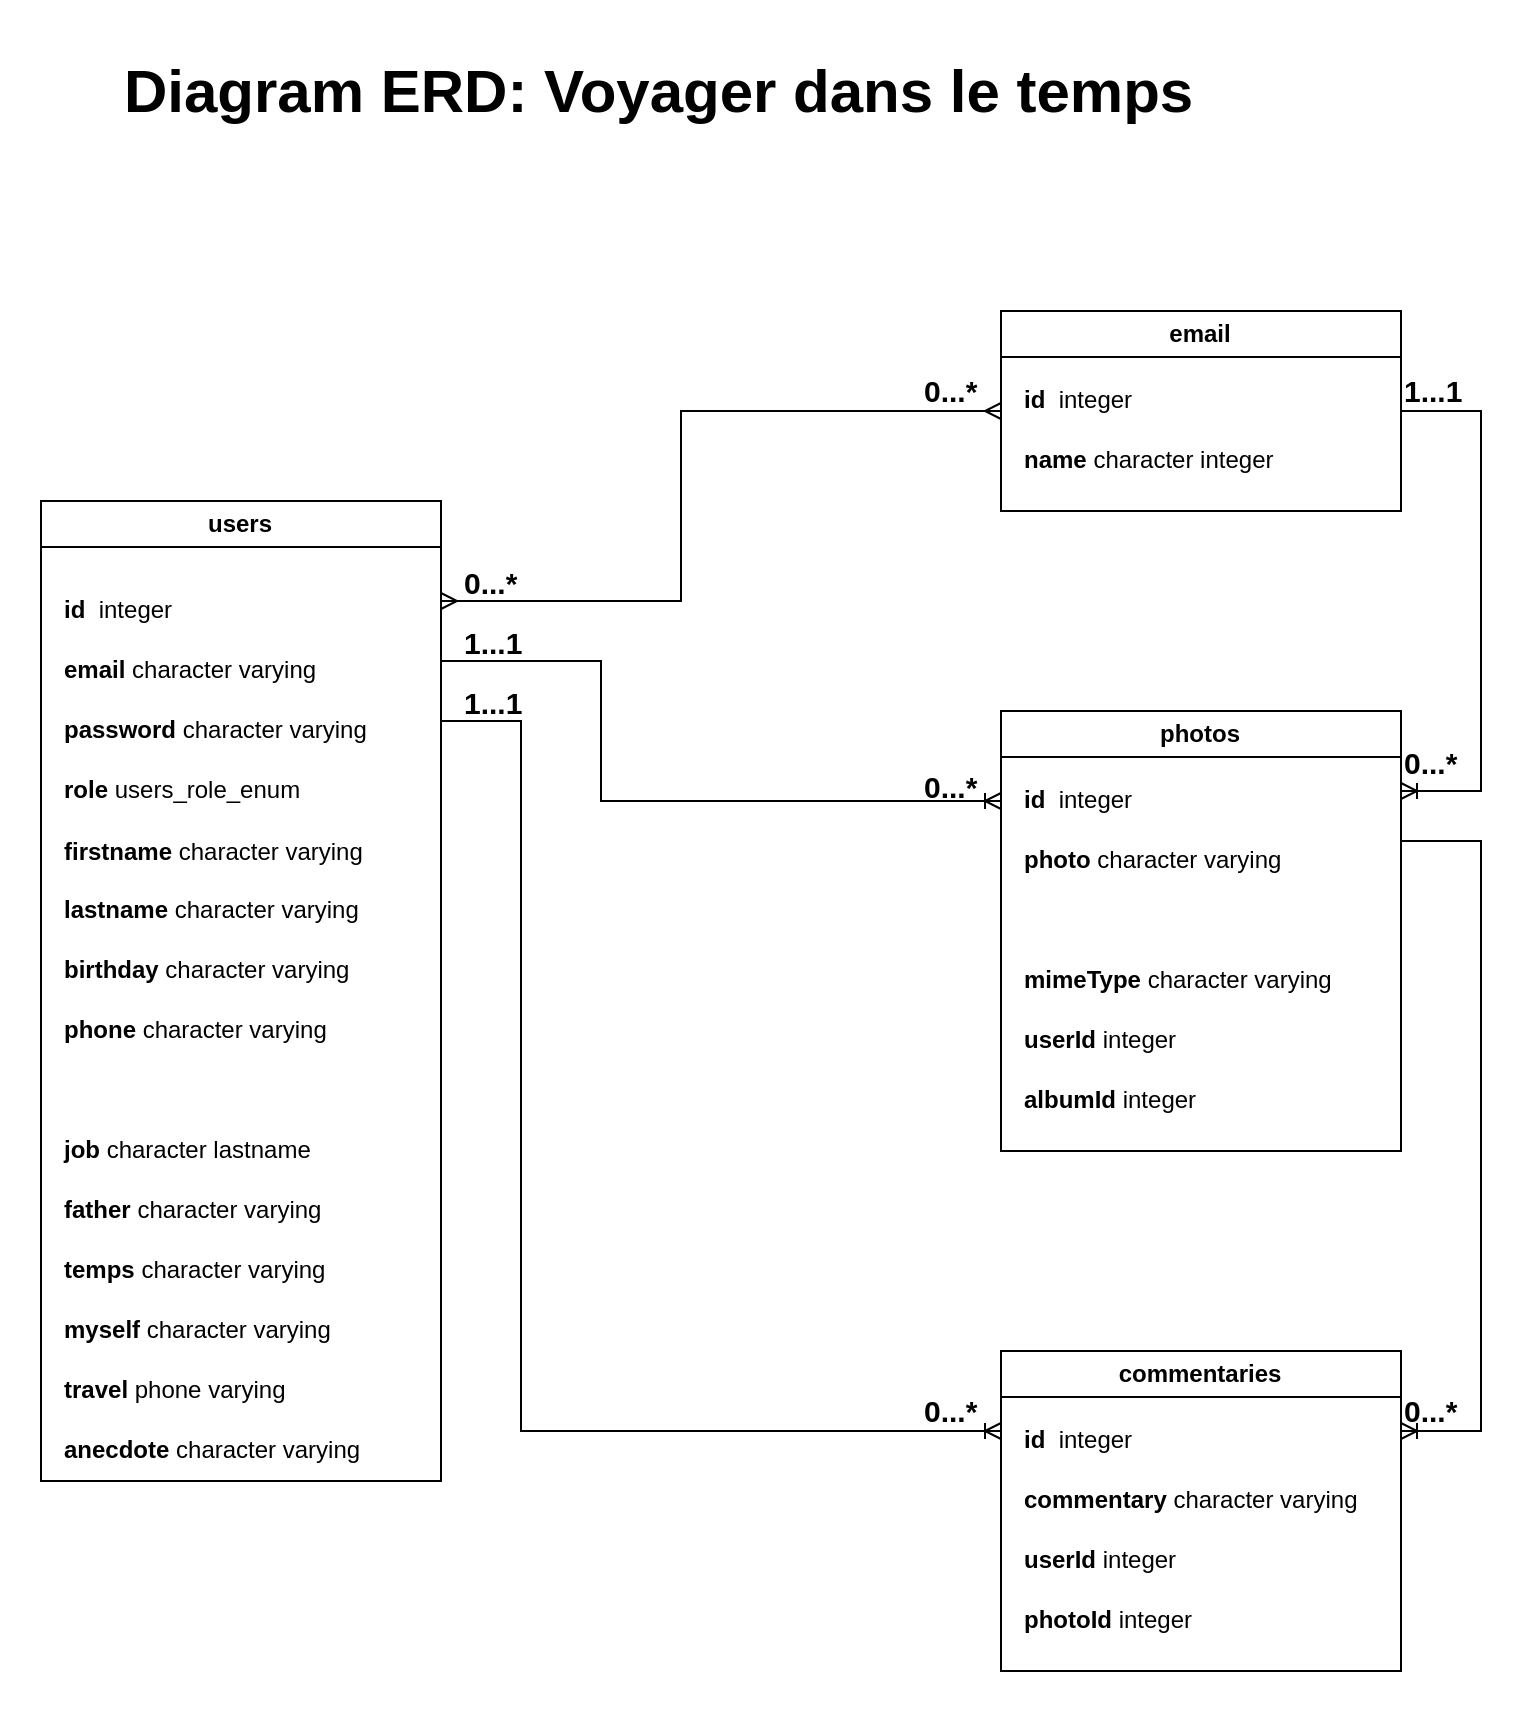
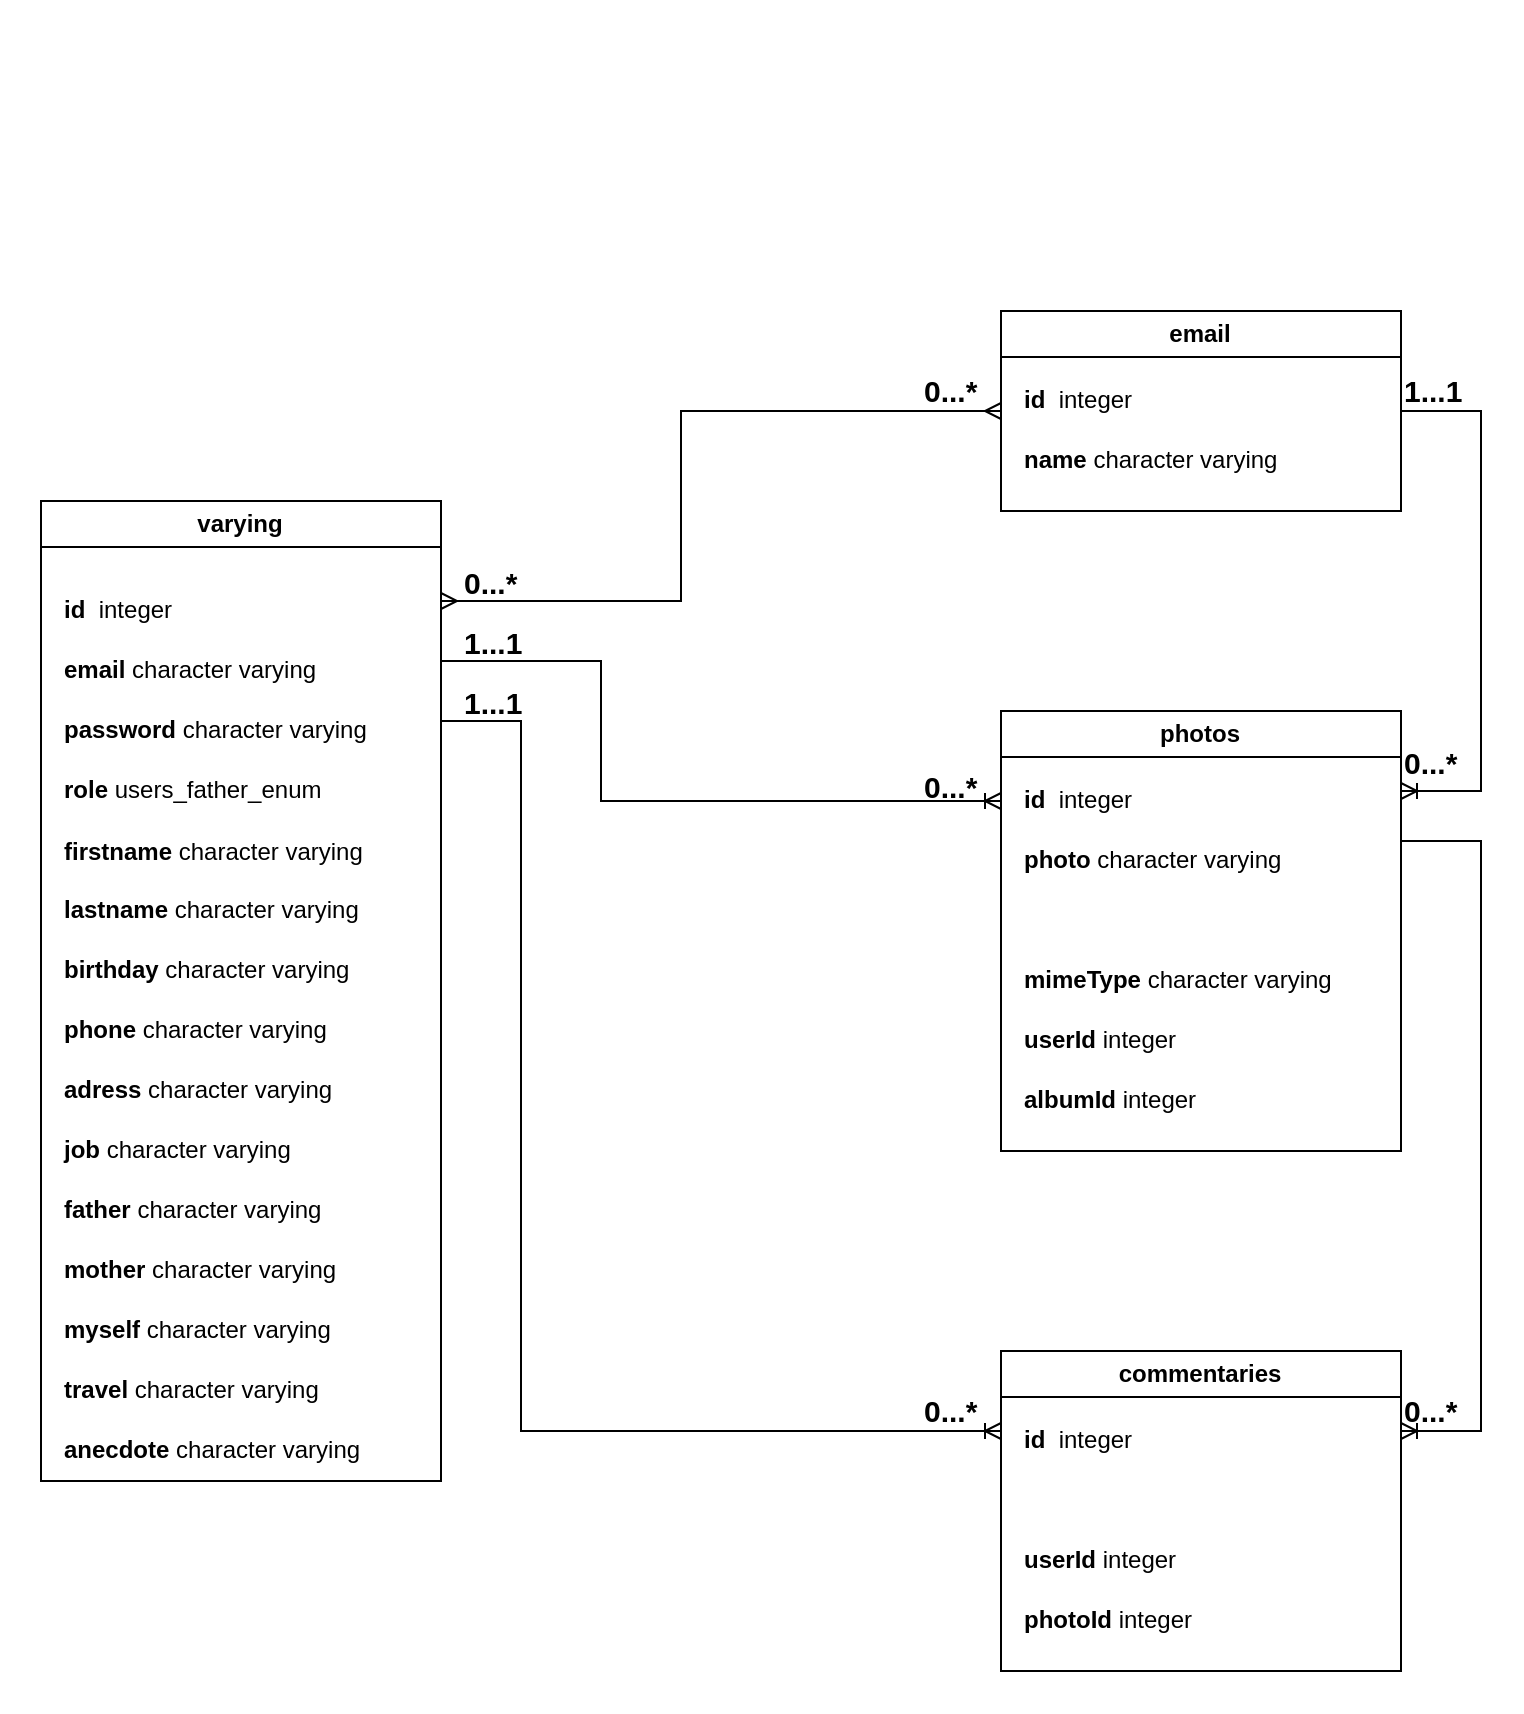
  <mxCell id="0" />
  <mxCell id="1" parent="0" />
- <mxCell id="2" value="users" style="swimlane;whiteSpace=wrap;html=1;" vertex="1" parent="1"><mxGeometry x="20" y="250" width="200" height="490" as="geometry" /></mxCell>
+ <mxCell id="2" value="varying" style="swimlane;whiteSpace=wrap;html=1;" vertex="1" parent="1"><mxGeometry x="20" y="250" width="200" height="490" as="geometry" /></mxCell>
  <mxCell id="3" value="&lt;b&gt;id&amp;nbsp; &lt;/b&gt;integer" style="text;html=1;strokeColor=none;fillColor=none;align=left;verticalAlign=middle;whiteSpace=wrap;rounded=0;" vertex="1" parent="2"><mxGeometry x="10" y="40" width="180" height="30" as="geometry" /></mxCell>
  <mxCell id="4" value="&lt;b&gt;email &lt;/b&gt;character varying" style="text;html=1;strokeColor=none;fillColor=none;align=left;verticalAlign=middle;whiteSpace=wrap;rounded=0;" vertex="1" parent="2"><mxGeometry x="10" y="70" width="180" height="30" as="geometry" /></mxCell>
  <mxCell id="5" value="&lt;b&gt;password &lt;/b&gt;character varying" style="text;html=1;strokeColor=none;fillColor=none;align=left;verticalAlign=middle;whiteSpace=wrap;rounded=0;" vertex="1" parent="2"><mxGeometry x="10" y="100" width="180" height="30" as="geometry" /></mxCell>
- <mxCell id="6" value="&lt;b&gt;role &lt;/b&gt;users_role_enum" style="text;html=1;strokeColor=none;fillColor=none;align=left;verticalAlign=middle;whiteSpace=wrap;rounded=0;" vertex="1" parent="2"><mxGeometry x="10" y="130" width="180" height="30" as="geometry" /></mxCell>
+ <mxCell id="6" value="&lt;b&gt;role &lt;/b&gt;users_father_enum" style="text;html=1;strokeColor=none;fillColor=none;align=left;verticalAlign=middle;whiteSpace=wrap;rounded=0;" vertex="1" parent="2"><mxGeometry x="10" y="130" width="180" height="30" as="geometry" /></mxCell>
  <mxCell id="7" value="&lt;b&gt;firstname &lt;/b&gt;character varying" style="text;html=1;strokeColor=none;fillColor=none;align=left;verticalAlign=middle;whiteSpace=wrap;rounded=0;" vertex="1" parent="2"><mxGeometry x="10" y="161" width="180" height="30" as="geometry" /></mxCell>
  <mxCell id="8" value="&lt;b&gt;lastname &lt;/b&gt;character varying" style="text;html=1;strokeColor=none;fillColor=none;align=left;verticalAlign=middle;whiteSpace=wrap;rounded=0;" vertex="1" parent="2"><mxGeometry x="10" y="190" width="180" height="30" as="geometry" /></mxCell>
  <mxCell id="9" value="&lt;b&gt;birthday &lt;/b&gt;character varying" style="text;html=1;strokeColor=none;fillColor=none;align=left;verticalAlign=middle;whiteSpace=wrap;rounded=0;" vertex="1" parent="2"><mxGeometry x="10" y="220" width="180" height="30" as="geometry" /></mxCell>
  <mxCell id="10" value="&lt;b&gt;phone &lt;/b&gt;character varying" style="text;html=1;strokeColor=none;fillColor=none;align=left;verticalAlign=middle;whiteSpace=wrap;rounded=0;" vertex="1" parent="2"><mxGeometry x="10" y="250" width="180" height="30" as="geometry" /></mxCell>
- <mxCell id="12" value="&lt;b&gt;job &lt;/b&gt;character lastname" style="text;html=1;strokeColor=none;fillColor=none;align=left;verticalAlign=middle;whiteSpace=wrap;rounded=0;" vertex="1" parent="2"><mxGeometry x="10" y="310" width="180" height="30" as="geometry" /></mxCell>
+ <mxCell id="11" value="&lt;b&gt;adress &lt;/b&gt;character varying" style="text;html=1;strokeColor=none;fillColor=none;align=left;verticalAlign=middle;whiteSpace=wrap;rounded=0;" vertex="1" parent="2"><mxGeometry x="10" y="280" width="180" height="30" as="geometry" /></mxCell>
+ <mxCell id="12" value="&lt;b&gt;job &lt;/b&gt;character varying" style="text;html=1;strokeColor=none;fillColor=none;align=left;verticalAlign=middle;whiteSpace=wrap;rounded=0;" vertex="1" parent="2"><mxGeometry x="10" y="310" width="180" height="30" as="geometry" /></mxCell>
  <mxCell id="13" value="&lt;b&gt;father &lt;/b&gt;character varying" style="text;html=1;strokeColor=none;fillColor=none;align=left;verticalAlign=middle;whiteSpace=wrap;rounded=0;" vertex="1" parent="2"><mxGeometry x="10" y="340" width="180" height="30" as="geometry" /></mxCell>
- <mxCell id="14" value="&lt;b&gt;temps &lt;/b&gt;character varying" style="text;html=1;strokeColor=none;fillColor=none;align=left;verticalAlign=middle;whiteSpace=wrap;rounded=0;" vertex="1" parent="2"><mxGeometry x="10" y="370" width="180" height="30" as="geometry" /></mxCell>
+ <mxCell id="14" value="&lt;b&gt;mother &lt;/b&gt;character varying" style="text;html=1;strokeColor=none;fillColor=none;align=left;verticalAlign=middle;whiteSpace=wrap;rounded=0;" vertex="1" parent="2"><mxGeometry x="10" y="370" width="180" height="30" as="geometry" /></mxCell>
  <mxCell id="15" value="&lt;b&gt;myself &lt;/b&gt;character varying" style="text;html=1;strokeColor=none;fillColor=none;align=left;verticalAlign=middle;whiteSpace=wrap;rounded=0;" vertex="1" parent="2"><mxGeometry x="10" y="400" width="180" height="30" as="geometry" /></mxCell>
- <mxCell id="16" value="&lt;b&gt;travel &lt;/b&gt;phone varying" style="text;html=1;strokeColor=none;fillColor=none;align=left;verticalAlign=middle;whiteSpace=wrap;rounded=0;" vertex="1" parent="2"><mxGeometry x="10" y="430" width="180" height="30" as="geometry" /></mxCell>
+ <mxCell id="16" value="&lt;b&gt;travel &lt;/b&gt;character varying" style="text;html=1;strokeColor=none;fillColor=none;align=left;verticalAlign=middle;whiteSpace=wrap;rounded=0;" vertex="1" parent="2"><mxGeometry x="10" y="430" width="180" height="30" as="geometry" /></mxCell>
  <mxCell id="17" value="&lt;b&gt;anecdote &lt;/b&gt;character varying" style="text;html=1;strokeColor=none;fillColor=none;align=left;verticalAlign=middle;whiteSpace=wrap;rounded=0;" vertex="1" parent="2"><mxGeometry x="10" y="460" width="180" height="30" as="geometry" /></mxCell>
  <mxCell id="18" value="email" style="swimlane;whiteSpace=wrap;html=1;" vertex="1" parent="1"><mxGeometry x="500" y="155" width="200" height="100" as="geometry" /></mxCell>
  <mxCell id="19" value="&lt;b&gt;id&amp;nbsp; &lt;/b&gt;integer" style="text;html=1;strokeColor=none;fillColor=none;align=left;verticalAlign=middle;whiteSpace=wrap;rounded=0;" vertex="1" parent="18"><mxGeometry x="10" y="30" width="180" height="30" as="geometry" /></mxCell>
- <mxCell id="20" value="&lt;b&gt;name&amp;nbsp;&lt;/b&gt;character integer" style="text;html=1;strokeColor=none;fillColor=none;align=left;verticalAlign=middle;whiteSpace=wrap;rounded=0;" vertex="1" parent="18"><mxGeometry x="10" y="60" width="180" height="30" as="geometry" /></mxCell>
+ <mxCell id="20" value="&lt;b&gt;name&amp;nbsp;&lt;/b&gt;character varying" style="text;html=1;strokeColor=none;fillColor=none;align=left;verticalAlign=middle;whiteSpace=wrap;rounded=0;" vertex="1" parent="18"><mxGeometry x="10" y="60" width="180" height="30" as="geometry" /></mxCell>
  <mxCell id="21" value="photos" style="swimlane;whiteSpace=wrap;html=1;" vertex="1" parent="1"><mxGeometry x="500" y="355" width="200" height="220" as="geometry" /></mxCell>
  <mxCell id="22" value="&lt;b&gt;id&amp;nbsp; &lt;/b&gt;integer" style="text;html=1;strokeColor=none;fillColor=none;align=left;verticalAlign=middle;whiteSpace=wrap;rounded=0;" vertex="1" parent="21"><mxGeometry x="10" y="30" width="180" height="30" as="geometry" /></mxCell>
  <mxCell id="23" value="&lt;b&gt;photo&amp;nbsp;&lt;/b&gt;character varying" style="text;html=1;strokeColor=none;fillColor=none;align=left;verticalAlign=middle;whiteSpace=wrap;rounded=0;" vertex="1" parent="21"><mxGeometry x="10" y="60" width="180" height="30" as="geometry" /></mxCell>
  <mxCell id="24" value="&lt;b&gt;mimeType&amp;nbsp;&lt;/b&gt;character varying" style="text;html=1;strokeColor=none;fillColor=none;align=left;verticalAlign=middle;whiteSpace=wrap;rounded=0;" vertex="1" parent="21"><mxGeometry x="10" y="120" width="180" height="30" as="geometry" /></mxCell>
  <mxCell id="25" value="&lt;b&gt;userId&amp;nbsp;&lt;/b&gt;integer" style="text;html=1;strokeColor=none;fillColor=none;align=left;verticalAlign=middle;whiteSpace=wrap;rounded=0;" vertex="1" parent="21"><mxGeometry x="10" y="150" width="180" height="30" as="geometry" /></mxCell>
  <mxCell id="26" value="&lt;b&gt;albumId&amp;nbsp;&lt;/b&gt;integer" style="text;html=1;strokeColor=none;fillColor=none;align=left;verticalAlign=middle;whiteSpace=wrap;rounded=0;" vertex="1" parent="21"><mxGeometry x="10" y="180" width="180" height="30" as="geometry" /></mxCell>
  <mxCell id="27" value="commentaries" style="swimlane;whiteSpace=wrap;html=1;" vertex="1" parent="1"><mxGeometry x="500" y="675" width="200" height="160" as="geometry" /></mxCell>
  <mxCell id="28" value="&lt;b&gt;id&amp;nbsp; &lt;/b&gt;integer" style="text;html=1;strokeColor=none;fillColor=none;align=left;verticalAlign=middle;whiteSpace=wrap;rounded=0;" vertex="1" parent="27"><mxGeometry x="10" y="30" width="180" height="30" as="geometry" /></mxCell>
- <mxCell id="29" value="&lt;b&gt;commentary&amp;nbsp;&lt;/b&gt;character varying" style="text;html=1;strokeColor=none;fillColor=none;align=left;verticalAlign=middle;whiteSpace=wrap;rounded=0;" vertex="1" parent="27"><mxGeometry x="10" y="60" width="180" height="30" as="geometry" /></mxCell>
  <mxCell id="30" value="&lt;b&gt;userId&amp;nbsp;&lt;/b&gt;integer" style="text;html=1;strokeColor=none;fillColor=none;align=left;verticalAlign=middle;whiteSpace=wrap;rounded=0;" vertex="1" parent="27"><mxGeometry x="10" y="90" width="180" height="30" as="geometry" /></mxCell>
  <mxCell id="31" value="&lt;b&gt;photoId&amp;nbsp;&lt;/b&gt;integer" style="text;html=1;strokeColor=none;fillColor=none;align=left;verticalAlign=middle;whiteSpace=wrap;rounded=0;" vertex="1" parent="27"><mxGeometry x="10" y="120" width="180" height="30" as="geometry" /></mxCell>
  <mxCell id="32" value="" style="fontSize=12;html=1;endArrow=ERoneToMany;rounded=0;" edge="1" parent="1"><mxGeometry width="100" height="100" relative="1" as="geometry"><mxPoint x="220" y="330" as="sourcePoint" /><mxPoint x="500" y="400" as="targetPoint" /><Array as="points"><mxPoint x="300" y="330" /><mxPoint x="300" y="400" /></Array></mxGeometry></mxCell>
  <mxCell id="33" value="" style="fontSize=12;html=1;endArrow=ERmany;startArrow=ERmany;rounded=0;entryX=0;entryY=0.5;entryDx=0;entryDy=0;" edge="1" parent="1" target="18"><mxGeometry width="100" height="100" relative="1" as="geometry"><mxPoint x="220" y="300" as="sourcePoint" /><mxPoint x="380" y="300" as="targetPoint" /><Array as="points"><mxPoint x="340" y="300" /><mxPoint x="340" y="205" /></Array></mxGeometry></mxCell>
  <mxCell id="34" value="" style="fontSize=12;html=1;endArrow=ERoneToMany;rounded=0;entryX=0;entryY=0.25;entryDx=0;entryDy=0;" edge="1" parent="1" target="27"><mxGeometry width="100" height="100" relative="1" as="geometry"><mxPoint x="220" y="360" as="sourcePoint" /><mxPoint x="380" y="810" as="targetPoint" /><Array as="points"><mxPoint x="260" y="360" /><mxPoint x="260" y="715" /></Array></mxGeometry></mxCell>
  <mxCell id="35" value="" style="fontSize=12;html=1;endArrow=ERoneToMany;rounded=0;" edge="1" parent="1"><mxGeometry width="100" height="100" relative="1" as="geometry"><mxPoint x="700" y="205" as="sourcePoint" /><mxPoint x="700" y="395" as="targetPoint" /><Array as="points"><mxPoint x="740" y="205" /><mxPoint x="740" y="395" /></Array></mxGeometry></mxCell>
  <mxCell id="36" value="" style="fontSize=12;html=1;endArrow=ERoneToMany;rounded=0;entryX=1;entryY=0.25;entryDx=0;entryDy=0;" edge="1" parent="1" target="27"><mxGeometry width="100" height="100" relative="1" as="geometry"><mxPoint x="700" y="420" as="sourcePoint" /><mxPoint x="720" y="525" as="targetPoint" /><Array as="points"><mxPoint x="740" y="420" /><mxPoint x="740" y="715" /></Array></mxGeometry></mxCell>
  <mxCell id="37" value="&lt;b&gt;&lt;font style=&quot;font-size: 15px;&quot;&gt;0...*&lt;/font&gt;&lt;/b&gt;" style="text;html=1;strokeColor=none;fillColor=none;align=left;verticalAlign=middle;whiteSpace=wrap;rounded=0;" vertex="1" parent="1"><mxGeometry x="230" y="276" width="40" height="30" as="geometry" /></mxCell>
  <mxCell id="38" value="&lt;b&gt;&lt;font style=&quot;font-size: 15px;&quot;&gt;0...*&lt;/font&gt;&lt;/b&gt;" style="text;html=1;strokeColor=none;fillColor=none;align=left;verticalAlign=middle;whiteSpace=wrap;rounded=0;" vertex="1" parent="1"><mxGeometry x="460" y="180" width="40" height="30" as="geometry" /></mxCell>
  <mxCell id="39" value="&lt;b&gt;&lt;font style=&quot;font-size: 15px;&quot;&gt;1...1&lt;/font&gt;&lt;/b&gt;" style="text;html=1;strokeColor=none;fillColor=none;align=left;verticalAlign=middle;whiteSpace=wrap;rounded=0;" vertex="1" parent="1"><mxGeometry x="230" y="306" width="40" height="30" as="geometry" /></mxCell>
  <mxCell id="40" value="&lt;b&gt;&lt;font style=&quot;font-size: 15px;&quot;&gt;0...*&lt;/font&gt;&lt;/b&gt;" style="text;html=1;strokeColor=none;fillColor=none;align=left;verticalAlign=middle;whiteSpace=wrap;rounded=0;" vertex="1" parent="1"><mxGeometry x="460" y="378" width="40" height="30" as="geometry" /></mxCell>
  <mxCell id="41" value="&lt;b&gt;&lt;font style=&quot;font-size: 15px;&quot;&gt;1...1&lt;/font&gt;&lt;/b&gt;" style="text;html=1;strokeColor=none;fillColor=none;align=left;verticalAlign=middle;whiteSpace=wrap;rounded=0;" vertex="1" parent="1"><mxGeometry x="230" y="336" width="40" height="30" as="geometry" /></mxCell>
  <mxCell id="42" value="&lt;b&gt;&lt;font style=&quot;font-size: 15px;&quot;&gt;0...*&lt;/font&gt;&lt;/b&gt;" style="text;html=1;strokeColor=none;fillColor=none;align=left;verticalAlign=middle;whiteSpace=wrap;rounded=0;" vertex="1" parent="1"><mxGeometry x="460" y="690" width="40" height="30" as="geometry" /></mxCell>
  <mxCell id="43" value="&lt;b&gt;&lt;font style=&quot;font-size: 15px;&quot;&gt;0...*&lt;/font&gt;&lt;/b&gt;" style="text;html=1;strokeColor=none;fillColor=none;align=left;verticalAlign=middle;whiteSpace=wrap;rounded=0;" vertex="1" parent="1"><mxGeometry x="700" y="366" width="40" height="30" as="geometry" /></mxCell>
  <mxCell id="44" value="&lt;b&gt;&lt;font style=&quot;font-size: 15px;&quot;&gt;0...*&lt;/font&gt;&lt;/b&gt;" style="text;html=1;strokeColor=none;fillColor=none;align=left;verticalAlign=middle;whiteSpace=wrap;rounded=0;" vertex="1" parent="1"><mxGeometry x="700" y="690" width="40" height="30" as="geometry" /></mxCell>
  <mxCell id="45" value="&lt;b&gt;&lt;font style=&quot;font-size: 15px;&quot;&gt;1...1&lt;/font&gt;&lt;/b&gt;" style="text;html=1;strokeColor=none;fillColor=none;align=left;verticalAlign=middle;whiteSpace=wrap;rounded=0;" vertex="1" parent="1"><mxGeometry x="700" y="180" width="40" height="30" as="geometry" /></mxCell>
- <mxCell id="46" value="&lt;b&gt;&lt;font style=&quot;font-size: 30px;&quot;&gt;Diagram ERD: Voyager dans le temps&lt;/font&gt;&lt;/b&gt;" style="text;html=1;strokeColor=none;fillColor=none;align=left;verticalAlign=middle;whiteSpace=wrap;rounded=0;" vertex="1" parent="1"><mxGeometry x="60" y="20" width="600" height="50" as="geometry" /></mxCell>
